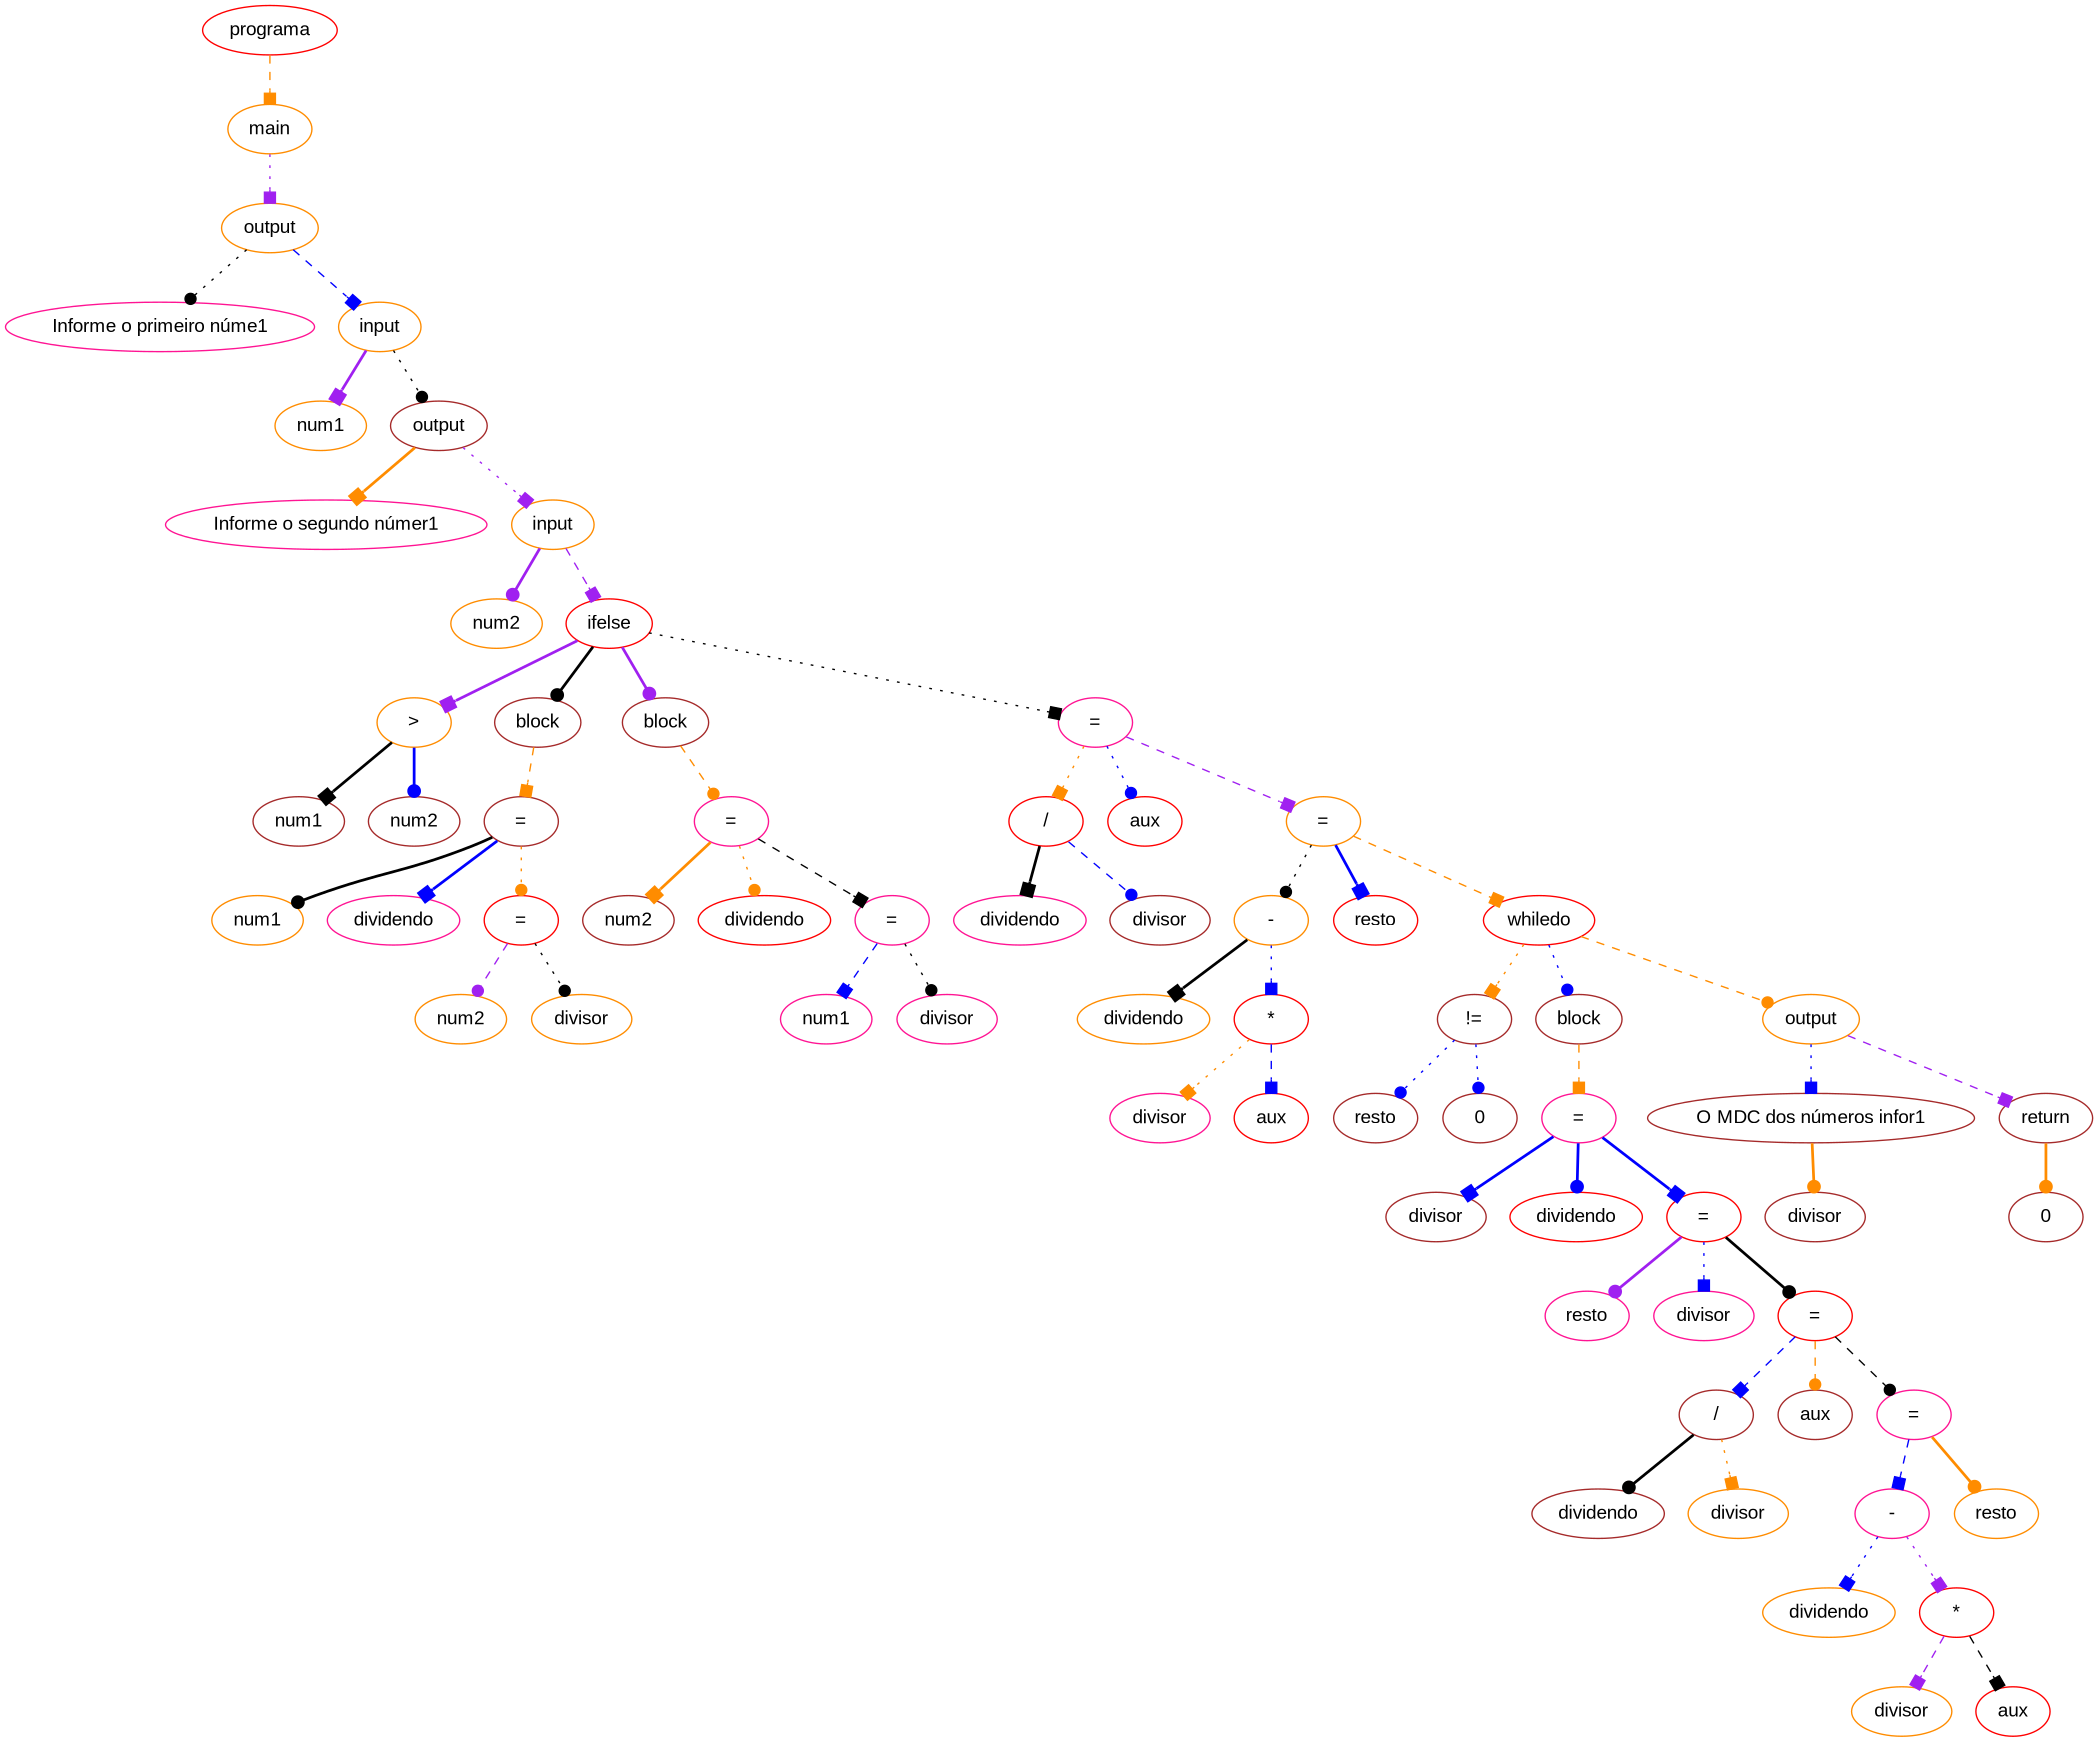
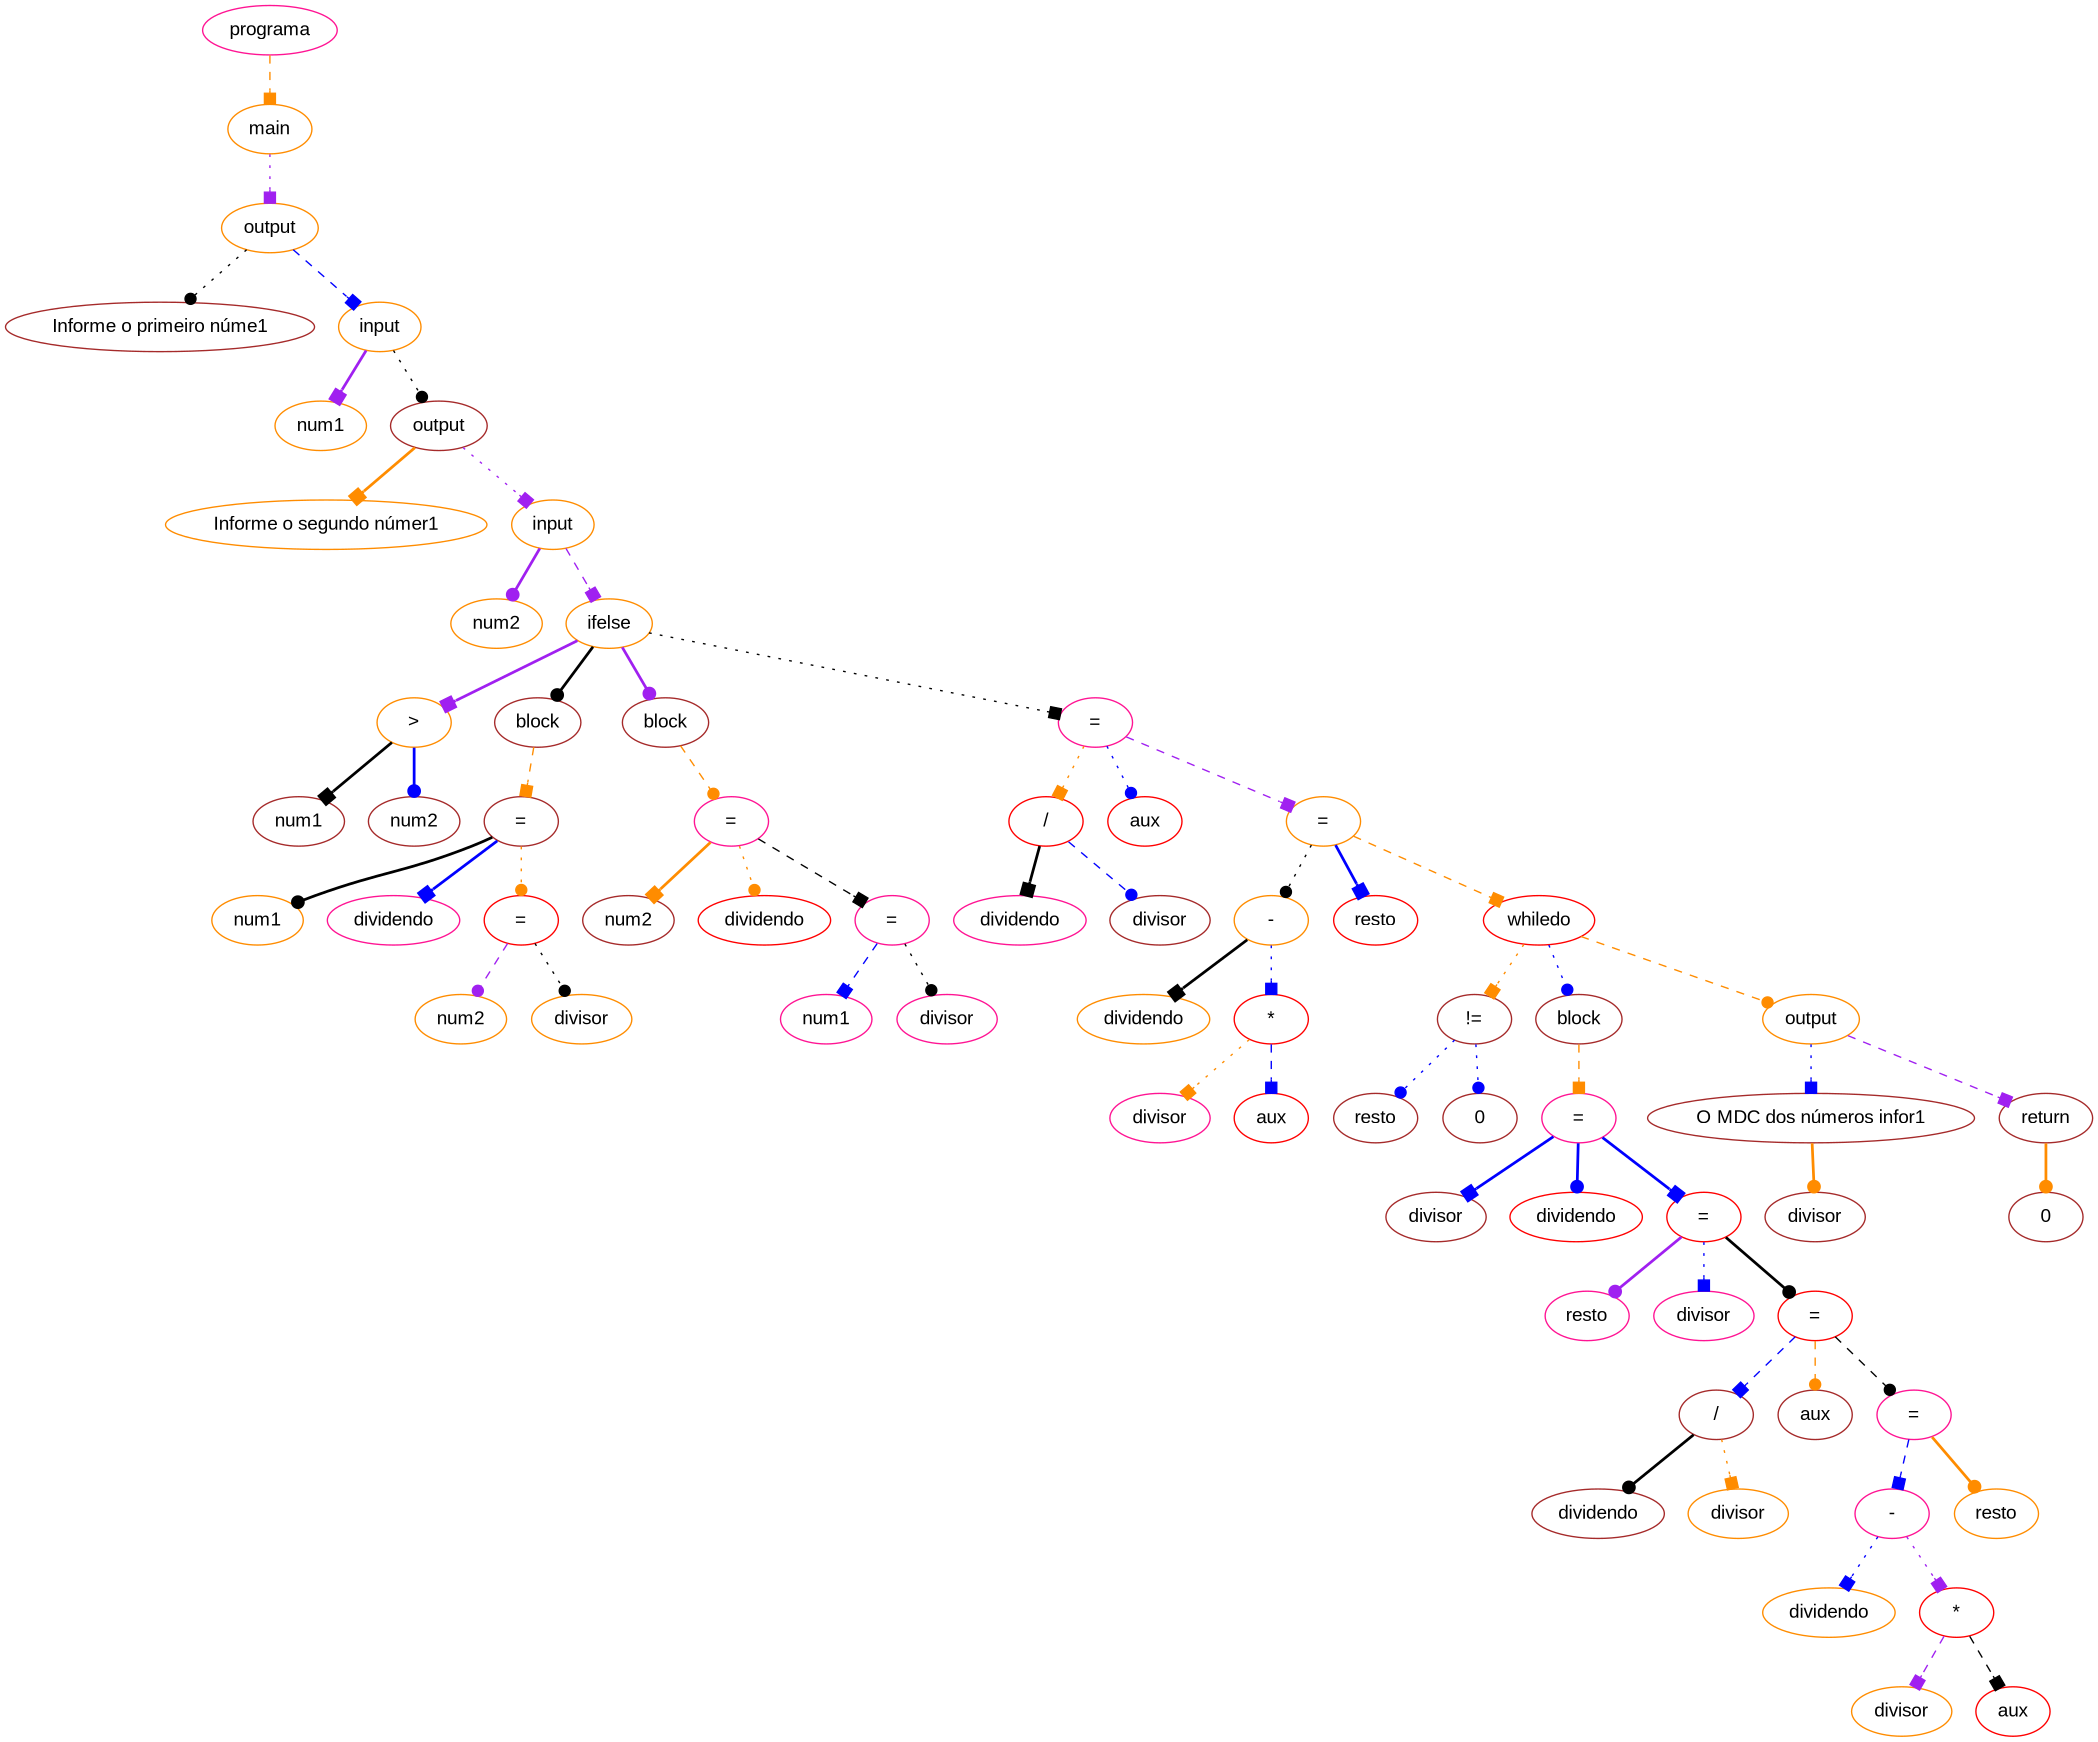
  digraph {
    fontname="Liberation Sans"
    node [color=brown fontname="Liberation Sans"]
    edge [arrowhead=box color=blue fontname="Liberation Sans" style=dotted]
-   n1 [color=deeppink label="Informe o primeiro núme1"]
+   n1 [label="Informe o primeiro núme1"]
    n2 [color=darkorange label=output]
    n3 [color=darkorange label=input]
    n4 [color=darkorange label=num1]
    n5 [label=output]
-   n6 [color=deeppink label="Informe o segundo númer1"]
+   n6 [color=darkorange label="Informe o segundo númer1"]
    n7 [color=darkorange label=input]
    n8 [color=darkorange label=num2]
-   n9 [color=red label=ifelse]
+   n9 [color=darkorange label=ifelse]
    n10 [color=darkorange label=">"]
    n11 [label=block]
    n12 [label=block]
    n13 [color=deeppink label="="]
    n14 [label=num1]
    n15 [label=num2]
    n16 [color=darkorange label=num1]
    n17 [color=deeppink label=dividendo]
    n18 [label="="]
    n19 [color=red label="="]
    n20 [color=darkorange label=num2]
    n21 [color=darkorange label=divisor]
    n22 [label=num2]
    n23 [color=red label=dividendo]
    n24 [color=deeppink label="="]
    n25 [color=deeppink label="="]
    n26 [color=deeppink label=num1]
    n27 [color=deeppink label=divisor]
    n28 [color=red label="/"]
    n29 [color=red label=aux]
    n30 [color=darkorange label="="]
    n31 [color=deeppink label=dividendo]
    n32 [label=divisor]
    n33 [color=darkorange label="-"]
    n34 [color=red label=resto]
    n35 [color=red label=whiledo]
    n36 [color=darkorange label=dividendo]
    n37 [color=deeppink label=divisor]
    n38 [color=red label=aux]
    n39 [color=red label="*"]
    n40 [label="!="]
    n41 [label=block]
    n42 [color=darkorange label=output]
    n43 [label=resto]
    n44 [label=0]
    n45 [label=divisor]
    n46 [color=red label=dividendo]
    n47 [color=deeppink label="="]
    n48 [color=red label="="]
    n49 [color=deeppink label=resto]
    n50 [color=deeppink label=divisor]
    n51 [color=red label="="]
    n52 [label="/"]
    n53 [label=aux]
    n54 [color=deeppink label="="]
    n55 [label=dividendo]
    n56 [color=darkorange label=divisor]
    n57 [color=deeppink label="-"]
    n58 [color=darkorange label=resto]
    n59 [color=darkorange label=dividendo]
    n60 [color=darkorange label=divisor]
    n61 [color=red label=aux]
    n62 [color=red label="*"]
    n63 [label="O MDC dos números infor1"]
    n64 [label=return]
    n65 [label=divisor]
    n66 [label=0]
    n67 [color=darkorange label=main]
-   n68 [color=red label=programa]
+   n68 [color=deeppink label=programa]
    n2 -> n1 [arrowhead=dot color=black]
    n2 -> n3 [style=dashed]
    n3 -> n4 [color=purple style=bold]
    n3 -> n5 [arrowhead=dot color=black]
    n5 -> n6 [color=darkorange style=bold]
    n5 -> n7 [color=purple]
    n7 -> n8 [arrowhead=dot color=purple style=bold]
    n7 -> n9 [color=purple style=dashed]
    n9 -> n10 [color=purple style=bold]
    n9 -> n11 [arrowhead=dot color=black style=bold]
    n9 -> n12 [arrowhead=dot color=purple style=bold]
    n9 -> n13 [color=black]
    n10 -> n14 [color=black style=bold]
    n10 -> n15 [arrowhead=dot style=bold]
    n11 -> n18 [color=darkorange style=dashed]
    n12 -> n24 [arrowhead=dot color=darkorange style=dashed]
    n13 -> n28 [color=darkorange]
    n13 -> n29 [arrowhead=dot]
    n13 -> n30 [color=purple style=dashed]
    n18 -> n16 [arrowhead=dot color=black style=bold]
    n18 -> n17 [style=bold]
    n18 -> n19 [arrowhead=dot color=darkorange]
    n19 -> n20 [arrowhead=dot color=purple style=dashed]
    n19 -> n21 [arrowhead=dot color=black]
    n24 -> n22 [color=darkorange style=bold]
    n24 -> n23 [arrowhead=dot color=darkorange]
    n24 -> n25 [color=black style=dashed]
    n25 -> n26 [style=dashed]
    n25 -> n27 [arrowhead=dot color=black]
    n28 -> n31 [color=black style=bold]
    n28 -> n32 [arrowhead=dot style=dashed]
    n30 -> n33 [arrowhead=dot color=black]
    n30 -> n34 [style=bold]
    n30 -> n35 [color=darkorange style=dashed]
    n33 -> n36 [color=black style=bold]
    n33 -> n39
    n35 -> n40 [color=darkorange]
    n35 -> n41 [arrowhead=dot]
    n35 -> n42 [arrowhead=dot color=darkorange style=dashed]
    n39 -> n37 [color=darkorange]
    n39 -> n38 [style=dashed]
    n40 -> n43 [arrowhead=dot]
    n40 -> n44 [arrowhead=dot]
    n41 -> n47 [color=darkorange style=dashed]
    n42 -> n63
    n42 -> n64 [color=purple style=dashed]
    n47 -> n45 [style=bold]
    n47 -> n46 [arrowhead=dot style=bold]
    n47 -> n48 [style=bold]
    n48 -> n49 [arrowhead=dot color=purple style=bold]
    n48 -> n50
    n48 -> n51 [arrowhead=dot color=black style=bold]
    n51 -> n52 [style=dashed]
    n51 -> n53 [arrowhead=dot color=darkorange style=dashed]
    n51 -> n54 [arrowhead=dot color=black style=dashed]
    n52 -> n55 [arrowhead=dot color=black style=bold]
    n52 -> n56 [color=darkorange]
    n54 -> n57 [style=dashed]
    n54 -> n58 [arrowhead=dot color=darkorange style=bold]
    n57 -> n59
    n57 -> n62 [color=purple]
    n62 -> n60 [color=purple style=dashed]
    n62 -> n61 [color=black style=dashed]
    n63 -> n65 [arrowhead=dot color=darkorange style=bold]
    n64 -> n66 [arrowhead=dot color=darkorange style=bold]
    n67 -> n2 [color=purple]
    n68 -> n67 [color=darkorange style=dashed]
  }
